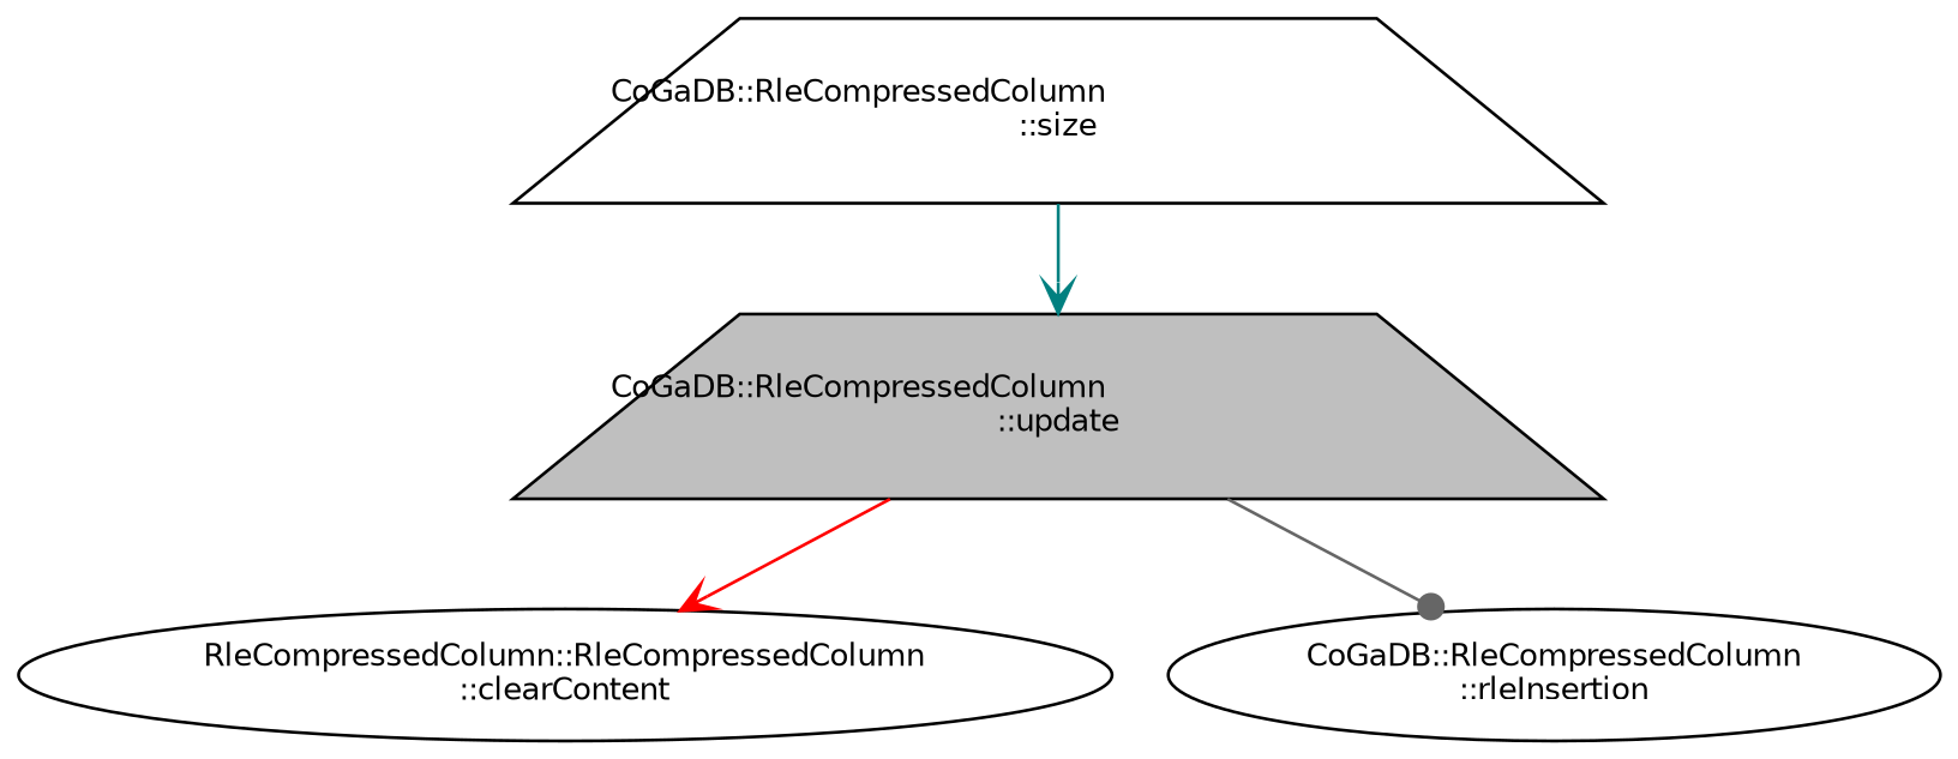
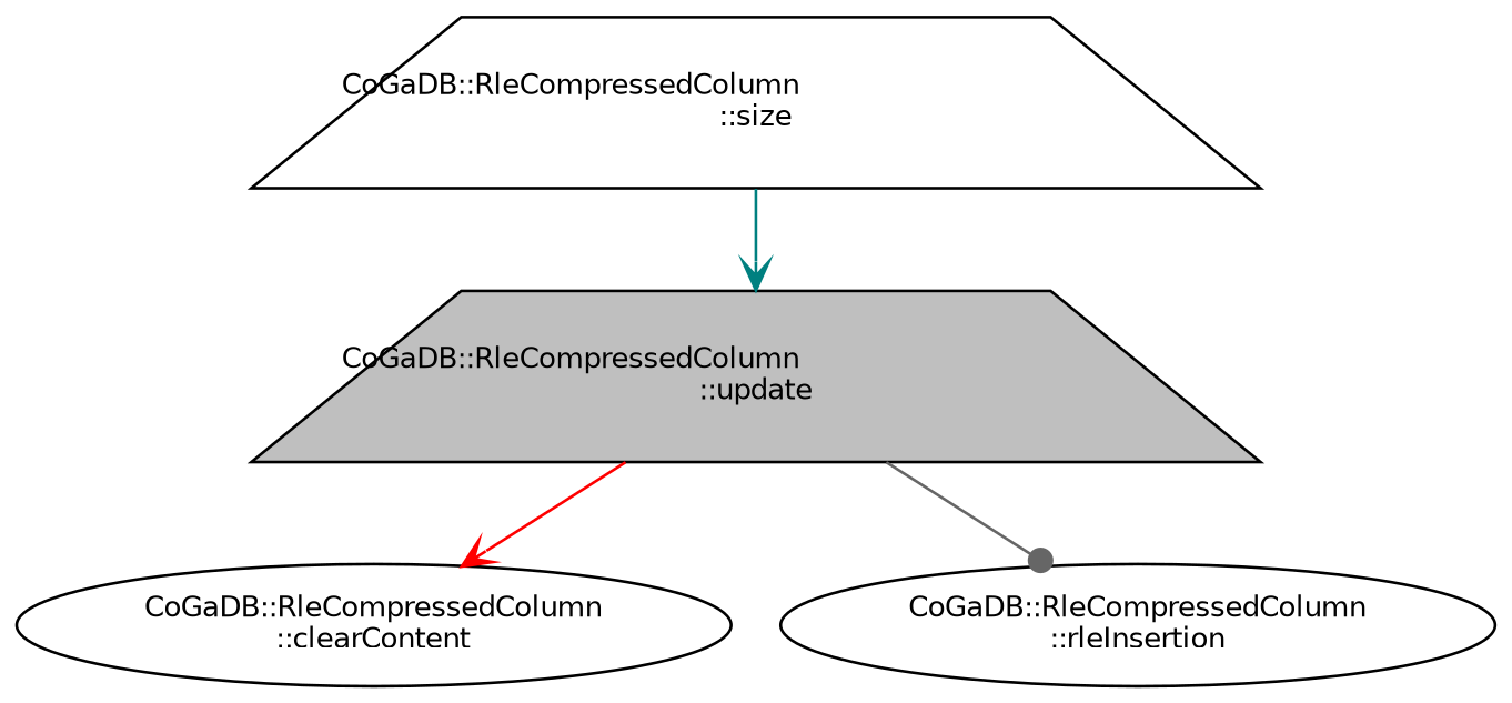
  digraph {
    rankdir=TB
    node [color=black fillcolor=white fontname=Helvetica fontsize=10 shape=trapezium style=filled]
    edge [arrowhead=vee fontname=Helvetica fontsize=10 labelfontname=Helvetica labelfontsize=10 style=solid]
    n1 [fillcolor=grey75 fontcolor=black height=0.2 label="CoGaDB::RleCompressedColumn\l::update" width=0.4]
-   n2 [height=0.2 label="RleCompressedColumn::RleCompressedColumn\l::clearContent" shape=ellipse width=0.4]
+   n2 [height=0.2 label="CoGaDB::RleCompressedColumn\l::clearContent" shape=ellipse width=0.4]
    n3 [height=0.2 label="CoGaDB::RleCompressedColumn\l::rleInsertion" shape=ellipse width=0.4]
    n4 [height=0.2 label="CoGaDB::RleCompressedColumn\l::size" width=0.4]
    n1 -> n2 [color=red]
    n1 -> n3 [arrowhead=dot color=gray40]
    n4 -> n1 [color=teal]
  }
